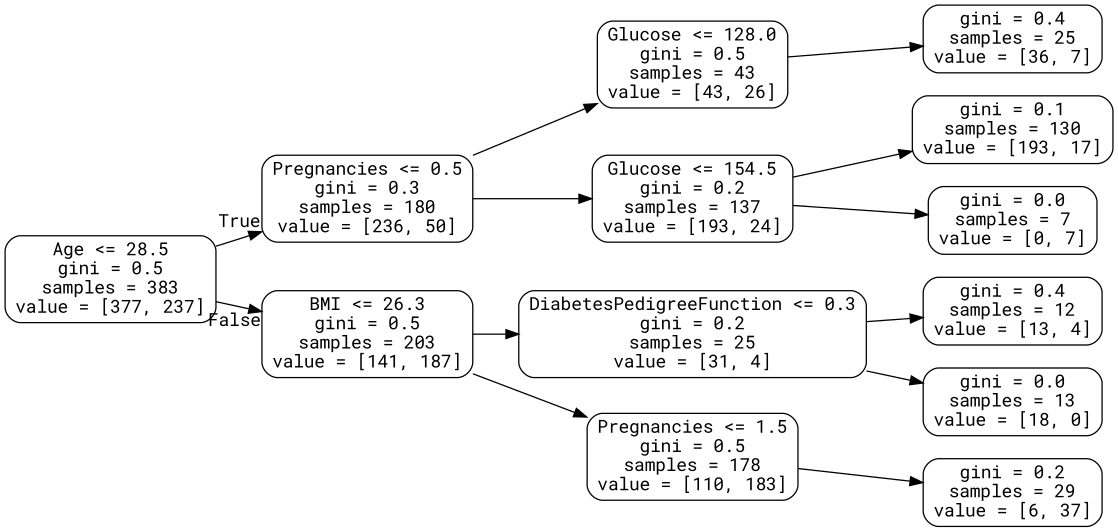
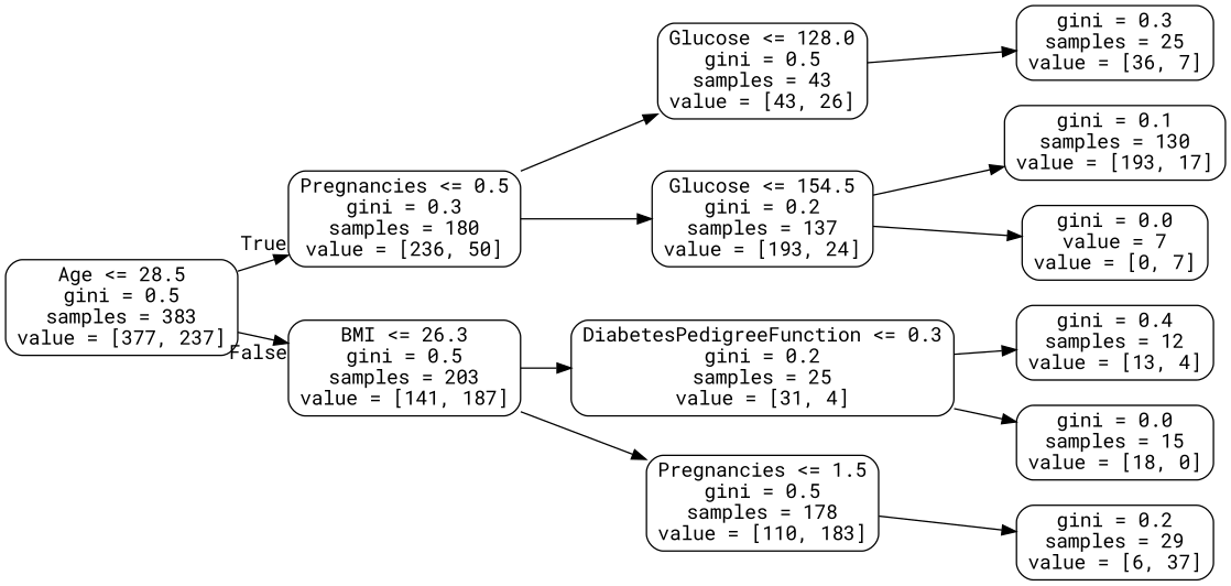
  digraph {
    fontname="Roboto Mono"
    rankdir=LR
    node [color=black fontname="Roboto Mono" shape=box style=rounded]
    edge [fontname="Roboto Mono"]
    n1 [label="Age <= 28.5\ngini = 0.5\nsamples = 383\nvalue = [377, 237]"]
    n2 [label="Pregnancies <= 0.5\ngini = 0.3\nsamples = 180\nvalue = [236, 50]"]
    n3 [label="BMI <= 26.3\ngini = 0.5\nsamples = 203\nvalue = [141, 187]"]
    n4 [label="Glucose <= 128.0\ngini = 0.5\nsamples = 43\nvalue = [43, 26]"]
    n5 [label="Glucose <= 154.5\ngini = 0.2\nsamples = 137\nvalue = [193, 24]"]
    n6 [label="DiabetesPedigreeFunction <= 0.3\ngini = 0.2\nsamples = 25\nvalue = [31, 4]"]
    n7 [label="Pregnancies <= 1.5\ngini = 0.5\nsamples = 178\nvalue = [110, 183]"]
-   n8 [label="gini = 0.4\nsamples = 25\nvalue = [36, 7]"]
+   n8 [label="gini = 0.3\nsamples = 25\nvalue = [36, 7]"]
    n9 [label="gini = 0.1\nsamples = 130\nvalue = [193, 17]"]
-   n10 [label="gini = 0.0\nsamples = 7\nvalue = [0, 7]"]
+   n10 [label="gini = 0.0\nvalue = 7\nvalue = [0, 7]"]
    n11 [label="gini = 0.4\nsamples = 12\nvalue = [13, 4]"]
-   n12 [label="gini = 0.0\nsamples = 13\nvalue = [18, 0]"]
+   n12 [label="gini = 0.0\nsamples = 15\nvalue = [18, 0]"]
    n13 [label="gini = 0.2\nsamples = 29\nvalue = [6, 37]"]
    n1 -> n2 [headlabel=True labelangle=45 labeldistance=2.5]
    n1 -> n3 [headlabel=False labelangle=-45 labeldistance=2.5]
    n2 -> n4
    n2 -> n5
    n3 -> n6
    n3 -> n7
    n4 -> n8
    n5 -> n9
    n5 -> n10
    n6 -> n11
    n6 -> n12
    n7 -> n13
  }
